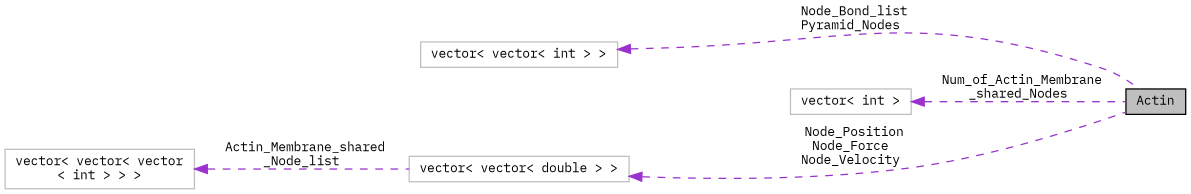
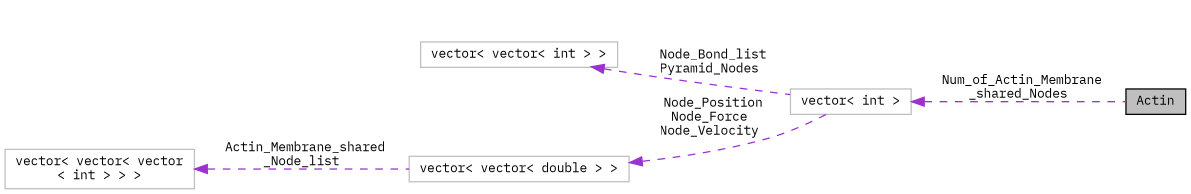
  digraph {
    fontname="IBM Plex Mono"
    rankdir=LR
    node [color=grey75 fillcolor=white fontname="IBM Plex Mono" fontsize=10 shape=record style=filled]
    edge [color=darkorchid3 dir=back fontname="IBM Plex Mono" fontsize=10 labelfontname=Helvetica labelfontsize=10 style=dashed]
    n1 [color=black fillcolor=grey75 fontcolor=black height=0.2 label=Actin width=0.4]
    n2 [height=0.2 label="vector\< vector\< int \> \>" width=0.4]
    n3 [height=0.2 label="vector\< vector\< double \> \>" width=0.4]
    n4 [height=0.2 label="vector\< vector\< vector\l\< int \> \> \>" width=0.4]
    n5 [height=0.2 label="vector\< int \>" width=0.4]
-   n2 -> n1 [label=" Node_Bond_list\nPyramid_Nodes"]
-   n3 -> n1 [label=" Node_Position\nNode_Force\nNode_Velocity"]
+   n2 -> n5 [label=" Node_Bond_list\nPyramid_Nodes"]
+   n3 -> n5 [label=" Node_Position\nNode_Force\nNode_Velocity"]
    n4 -> n3 [label=" Actin_Membrane_shared\l_Node_list"]
    n5 -> n1 [label=" Num_of_Actin_Membrane\l_shared_Nodes"]
  }
